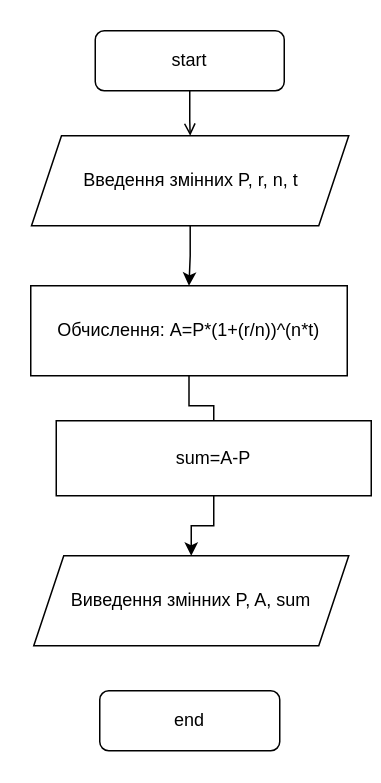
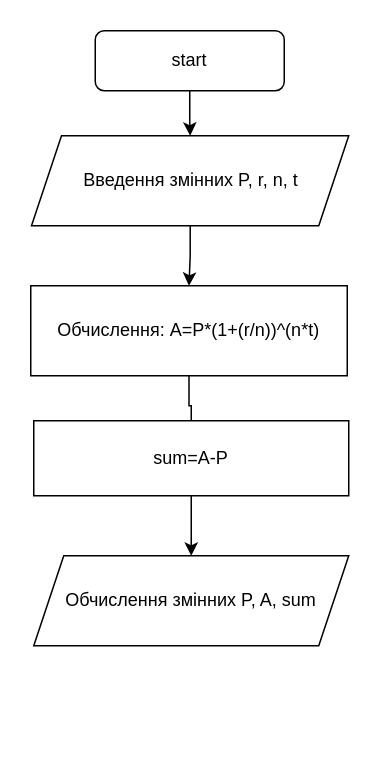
  <mxCell id="0" />
  <mxCell id="1" parent="0" />
- <mxCell id="2" value="" style="edgeStyle=orthogonalEdgeStyle;rounded=0;orthogonalLoop=1;jettySize=auto;html=1;endArrow=open;" edge="1" parent="1" source="3" target="6"><mxGeometry relative="1" as="geometry" /></mxCell>
+ <mxCell id="2" value="" style="edgeStyle=orthogonalEdgeStyle;rounded=0;orthogonalLoop=1;jettySize=auto;html=1;" edge="1" parent="1" source="3" target="6"><mxGeometry relative="1" as="geometry" /></mxCell>
  <mxCell id="3" value="start" style="rounded=1;whiteSpace=wrap;html=1;fontSize=12;glass=0;strokeWidth=1;shadow=0;" parent="1" vertex="1"><mxGeometry x="63" y="20" width="126" height="40" as="geometry" /></mxCell>
- <mxCell id="4" value="end" style="rounded=1;whiteSpace=wrap;html=1;fontSize=12;glass=0;strokeWidth=1;shadow=0;" parent="1" vertex="1"><mxGeometry x="66" y="460" width="120" height="40" as="geometry" /></mxCell>
  <mxCell id="5" value="" style="edgeStyle=orthogonalEdgeStyle;rounded=0;orthogonalLoop=1;jettySize=auto;html=1;" edge="1" parent="1" source="6" target="8"><mxGeometry relative="1" as="geometry" /></mxCell>
  <mxCell id="6" value="Введення змінних P, r, n, t" style="shape=parallelogram;perimeter=parallelogramPerimeter;whiteSpace=wrap;html=1;fixedSize=1;" vertex="1" parent="1"><mxGeometry x="20.5" y="90" width="211.5" height="60" as="geometry" /></mxCell>
  <mxCell id="7" value="" style="edgeStyle=orthogonalEdgeStyle;rounded=0;orthogonalLoop=1;jettySize=auto;html=1;endArrow=none;" edge="1" parent="1" source="8" target="10"><mxGeometry relative="1" as="geometry" /></mxCell>
  <mxCell id="8" value="&lt;font style=&quot;font-size: 12px;&quot;&gt;Обчислення: A=P*(1+(r/n))^(n*t)&lt;/font&gt;" style="rounded=0;whiteSpace=wrap;html=1;" vertex="1" parent="1"><mxGeometry x="20" y="190" width="211" height="60" as="geometry" /></mxCell>
  <mxCell id="9" value="" style="edgeStyle=orthogonalEdgeStyle;rounded=0;orthogonalLoop=1;jettySize=auto;html=1;" edge="1" parent="1" source="10" target="11"><mxGeometry relative="1" as="geometry" /></mxCell>
- <mxCell id="10" value="sum=A-P" style="rounded=0;whiteSpace=wrap;html=1;" vertex="1" parent="1"><mxGeometry x="37" y="280" width="210" height="50" as="geometry" /></mxCell>
- <mxCell id="11" value="Виведення змінних P, A, sum" style="shape=parallelogram;perimeter=parallelogramPerimeter;whiteSpace=wrap;html=1;fixedSize=1;" vertex="1" parent="1"><mxGeometry x="22" y="370" width="210" height="60" as="geometry" /></mxCell>
+ <mxCell id="10" value="sum=A-P" style="rounded=0;whiteSpace=wrap;html=1;" vertex="1" parent="1"><mxGeometry x="22" y="280" width="210" height="50" as="geometry" /></mxCell>
+ <mxCell id="11" value="Обчислення змінних P, A, sum" style="shape=parallelogram;perimeter=parallelogramPerimeter;whiteSpace=wrap;html=1;fixedSize=1;" vertex="1" parent="1"><mxGeometry x="22" y="370" width="210" height="60" as="geometry" /></mxCell>
